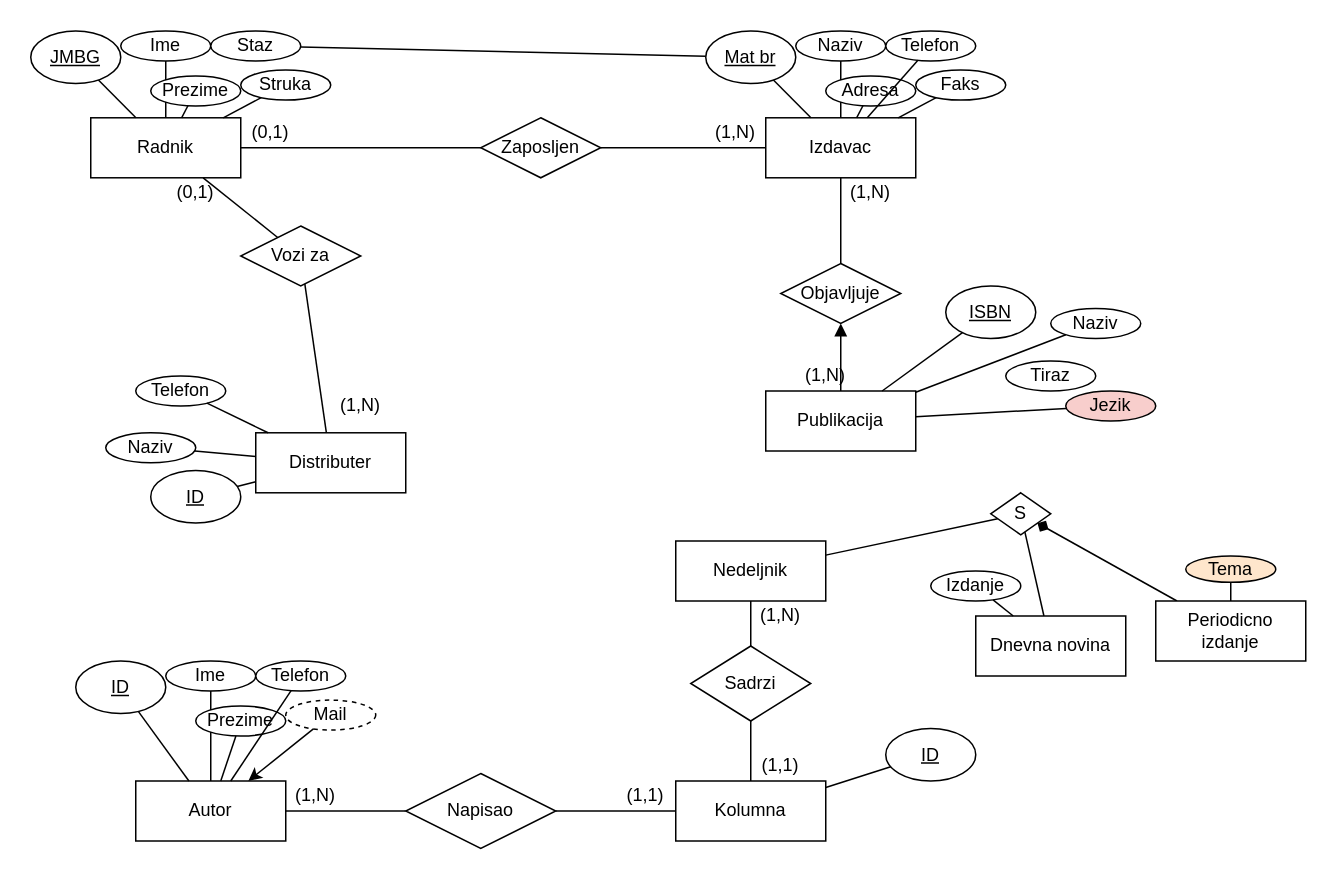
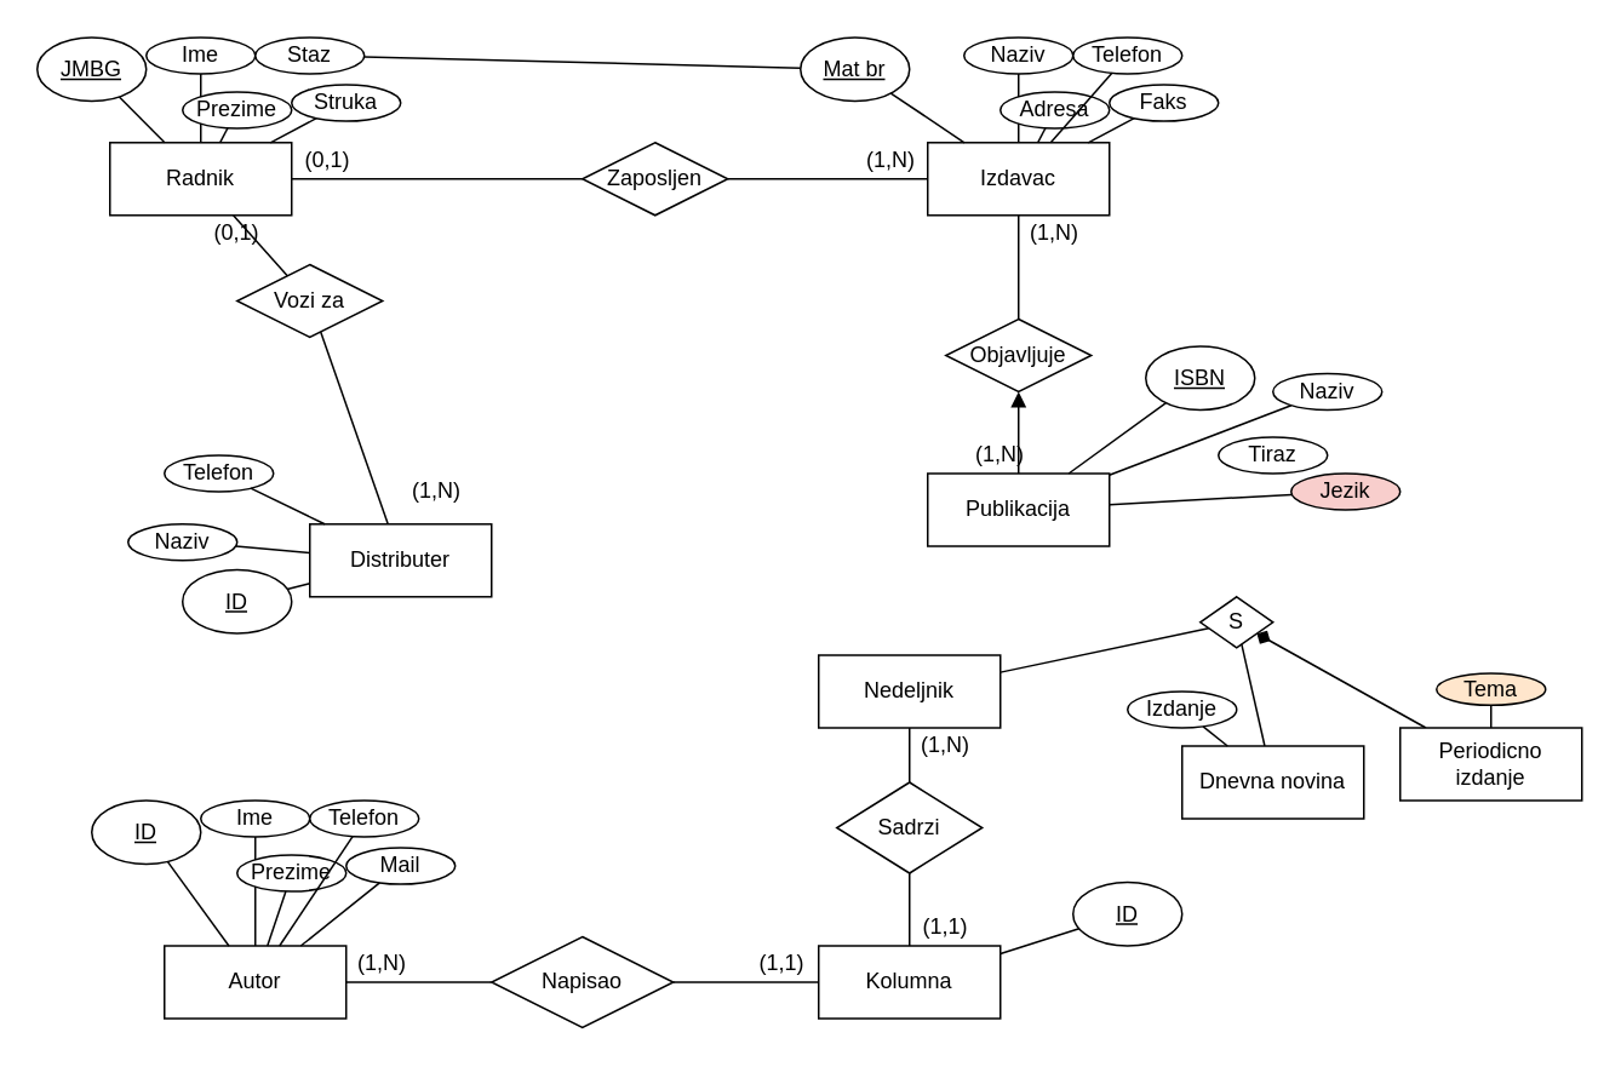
  <mxCell id="0" />
  <mxCell id="1" parent="0" />
  <mxCell id="2" value="Radnik" style="whiteSpace=wrap;html=1;align=center;" parent="1" vertex="1"><mxGeometry x="60" y="77.86" width="100" height="40" as="geometry" /></mxCell>
  <mxCell id="3" value="Ime" style="ellipse;whiteSpace=wrap;html=1;align=center;" parent="1" vertex="1"><mxGeometry x="80" y="20" width="60" height="20" as="geometry" /></mxCell>
  <mxCell id="4" value="" style="endArrow=none;html=1;rounded=0;" parent="1" source="3" target="2" edge="1"><mxGeometry relative="1" as="geometry"><mxPoint x="270" y="50" as="sourcePoint" /><mxPoint x="140" y="120" as="targetPoint" /></mxGeometry></mxCell>
  <mxCell id="5" value="" style="endArrow=none;html=1;rounded=0;" parent="1" source="6" target="2" edge="1"><mxGeometry relative="1" as="geometry"><mxPoint x="14.288" y="58.793" as="sourcePoint" /><mxPoint x="40" y="130" as="targetPoint" /></mxGeometry></mxCell>
  <mxCell id="6" value="JMBG" style="ellipse;whiteSpace=wrap;html=1;align=center;fontStyle=4;" parent="1" vertex="1"><mxGeometry y="20" width="60" height="35" as="geometry" x="20" /></mxCell>
  <mxCell id="7" value="" style="endArrow=none;html=1;rounded=0;" parent="1" source="2" target="34" edge="1"><mxGeometry relative="1" as="geometry"><mxPoint x="130" y="160" as="sourcePoint" /><mxPoint x="631.849" y="44.709" as="targetPoint" /></mxGeometry></mxCell>
  <mxCell id="8" value="(0,1)" style="text;html=1;strokeColor=none;fillColor=none;align=center;verticalAlign=middle;whiteSpace=wrap;rounded=0;" parent="1" vertex="1"><mxGeometry x="160" y="77.86" width="40" height="20" as="geometry" /></mxCell>
  <mxCell id="9" value="Prezime" style="ellipse;whiteSpace=wrap;html=1;align=center;" vertex="1" parent="1"><mxGeometry x="100" y="50" width="60" height="20" as="geometry" /></mxCell>
  <mxCell id="10" value="" style="endArrow=none;html=1;rounded=0;" edge="1" parent="1" source="9" target="2"><mxGeometry relative="1" as="geometry"><mxPoint x="280" y="60" as="sourcePoint" /><mxPoint x="120" y="87.86" as="targetPoint" /></mxGeometry></mxCell>
  <mxCell id="11" value="Staz" style="ellipse;whiteSpace=wrap;html=1;align=center;" vertex="1" parent="1"><mxGeometry x="140" y="20" width="60" height="20" as="geometry" /></mxCell>
  <mxCell id="12" value="" style="endArrow=none;html=1;rounded=0;" edge="1" parent="1" source="11" target="19"><mxGeometry relative="1" as="geometry"><mxPoint x="350" y="50" as="sourcePoint" /><mxPoint x="190.565" y="67.86" as="targetPoint" /></mxGeometry></mxCell>
  <mxCell id="13" value="Struka" style="ellipse;whiteSpace=wrap;html=1;align=center;" vertex="1" parent="1"><mxGeometry x="160" y="46.07" width="60" height="20" as="geometry" /></mxCell>
  <mxCell id="14" value="" style="endArrow=none;html=1;rounded=0;" edge="1" parent="1" source="13" target="2"><mxGeometry relative="1" as="geometry"><mxPoint x="340" y="56.07" as="sourcePoint" /><mxPoint x="180.565" y="73.93" as="targetPoint" /></mxGeometry></mxCell>
  <mxCell id="15" value="Izdavac" style="whiteSpace=wrap;html=1;align=center;" vertex="1" parent="1"><mxGeometry x="510" y="77.86" width="100" height="40" as="geometry" /></mxCell>
  <mxCell id="16" value="Naziv" style="ellipse;whiteSpace=wrap;html=1;align=center;" vertex="1" parent="1"><mxGeometry x="530" y="20" width="60" height="20" as="geometry" /></mxCell>
  <mxCell id="17" value="" style="endArrow=none;html=1;rounded=0;" edge="1" parent="1" source="16" target="15"><mxGeometry relative="1" as="geometry"><mxPoint x="720" y="50" as="sourcePoint" /><mxPoint x="590" y="120" as="targetPoint" /></mxGeometry></mxCell>
  <mxCell id="18" value="" style="endArrow=none;html=1;rounded=0;" edge="1" parent="1" source="19" target="15"><mxGeometry relative="1" as="geometry"><mxPoint x="464.288" y="58.793" as="sourcePoint" /><mxPoint x="490" y="130" as="targetPoint" /></mxGeometry></mxCell>
- <mxCell id="19" value="Mat br" style="ellipse;whiteSpace=wrap;html=1;align=center;fontStyle=4;" vertex="1" parent="1"><mxGeometry x="470" y="20" width="60" height="35" as="geometry" /></mxCell>
+ <mxCell id="19" value="Mat br" style="ellipse;whiteSpace=wrap;html=1;align=center;fontStyle=4;" vertex="1" parent="1"><mxGeometry x="440" y="20" width="60" height="35" as="geometry" /></mxCell>
  <mxCell id="20" value="(1,N)" style="text;html=1;strokeColor=none;fillColor=none;align=center;verticalAlign=middle;whiteSpace=wrap;rounded=0;" vertex="1" parent="1"><mxGeometry x="470" y="77.86" width="40" height="20" as="geometry" /></mxCell>
  <mxCell id="21" value="Adresa" style="ellipse;whiteSpace=wrap;html=1;align=center;" vertex="1" parent="1"><mxGeometry x="550" y="50" width="60" height="20" as="geometry" /></mxCell>
  <mxCell id="22" value="" style="endArrow=none;html=1;rounded=0;" edge="1" parent="1" source="21" target="15"><mxGeometry relative="1" as="geometry"><mxPoint x="730" y="60" as="sourcePoint" /><mxPoint x="570" y="87.86" as="targetPoint" /></mxGeometry></mxCell>
  <mxCell id="23" value="Telefon" style="ellipse;whiteSpace=wrap;html=1;align=center;" vertex="1" parent="1"><mxGeometry x="590" y="20" width="60" height="20" as="geometry" /></mxCell>
  <mxCell id="24" value="" style="endArrow=none;html=1;rounded=0;" edge="1" parent="1" source="23" target="15"><mxGeometry relative="1" as="geometry"><mxPoint x="800" y="50" as="sourcePoint" /><mxPoint x="640.565" y="67.86" as="targetPoint" /></mxGeometry></mxCell>
  <mxCell id="25" value="Faks" style="ellipse;whiteSpace=wrap;html=1;align=center;" vertex="1" parent="1"><mxGeometry x="610" y="46.07" width="60" height="20" as="geometry" /></mxCell>
  <mxCell id="26" value="" style="endArrow=none;html=1;rounded=0;" edge="1" parent="1" source="25" target="15"><mxGeometry relative="1" as="geometry"><mxPoint x="790" y="56.07" as="sourcePoint" /><mxPoint x="630.565" y="73.93" as="targetPoint" /></mxGeometry></mxCell>
  <mxCell id="27" value="Distributer" style="whiteSpace=wrap;html=1;align=center;" vertex="1" parent="1"><mxGeometry x="170" y="287.86" width="100" height="40" as="geometry" /></mxCell>
  <mxCell id="28" value="Naziv" style="ellipse;whiteSpace=wrap;html=1;align=center;" vertex="1" parent="1"><mxGeometry x="70" y="287.86" width="60" height="20" as="geometry" /></mxCell>
  <mxCell id="29" value="" style="endArrow=none;html=1;rounded=0;" edge="1" parent="1" source="28" target="27"><mxGeometry relative="1" as="geometry"><mxPoint x="380" y="260" as="sourcePoint" /><mxPoint x="250" y="330" as="targetPoint" /></mxGeometry></mxCell>
  <mxCell id="30" value="" style="endArrow=none;html=1;rounded=0;" edge="1" parent="1" source="31" target="27"><mxGeometry relative="1" as="geometry"><mxPoint x="124.288" y="268.793" as="sourcePoint" /><mxPoint x="150" y="340" as="targetPoint" /></mxGeometry></mxCell>
  <mxCell id="31" value="ID" style="ellipse;whiteSpace=wrap;html=1;align=center;fontStyle=4;" vertex="1" parent="1"><mxGeometry x="100" y="313" width="60" height="35" as="geometry" /></mxCell>
  <mxCell id="32" value="Telefon" style="ellipse;whiteSpace=wrap;html=1;align=center;" vertex="1" parent="1"><mxGeometry x="90" y="250" width="60" height="20" as="geometry" /></mxCell>
  <mxCell id="33" value="" style="endArrow=none;html=1;rounded=0;" edge="1" parent="1" source="32" target="27"><mxGeometry relative="1" as="geometry"><mxPoint x="390" y="270" as="sourcePoint" /><mxPoint x="230" y="297.86" as="targetPoint" /></mxGeometry></mxCell>
  <mxCell id="34" value="Zaposljen" style="shape=rhombus;perimeter=rhombusPerimeter;whiteSpace=wrap;html=1;align=center;" vertex="1" parent="1"><mxGeometry x="320" y="77.86" width="80" height="40" as="geometry" /></mxCell>
  <mxCell id="35" value="" style="endArrow=none;html=1;rounded=0;" edge="1" parent="1" source="34" target="15"><mxGeometry relative="1" as="geometry"><mxPoint x="300" y="230" as="sourcePoint" /><mxPoint x="460" y="230" as="targetPoint" /></mxGeometry></mxCell>
- <mxCell id="36" value="Vozi za" style="shape=rhombus;perimeter=rhombusPerimeter;whiteSpace=wrap;html=1;align=center;" vertex="1" parent="1"><mxGeometry x="160" y="150" width="80" height="40" as="geometry" /></mxCell>
+ <mxCell id="36" value="Vozi za" style="shape=rhombus;perimeter=rhombusPerimeter;whiteSpace=wrap;html=1;align=center;" vertex="1" parent="1"><mxGeometry x="130" y="145" width="80" height="40" as="geometry" /></mxCell>
  <mxCell id="37" value="" style="endArrow=none;html=1;rounded=0;" edge="1" parent="1" source="2" target="36"><mxGeometry relative="1" as="geometry"><mxPoint x="110" y="137.86" as="sourcePoint" /><mxPoint x="270" y="137.86" as="targetPoint" /></mxGeometry></mxCell>
  <mxCell id="38" value="(0,1)" style="text;html=1;strokeColor=none;fillColor=none;align=center;verticalAlign=middle;whiteSpace=wrap;rounded=0;" vertex="1" parent="1"><mxGeometry x="110" y="117.86" width="40" height="20" as="geometry" /></mxCell>
  <mxCell id="39" value="" style="endArrow=none;html=1;rounded=0;" edge="1" parent="1" source="36" target="27"><mxGeometry relative="1" as="geometry"><mxPoint x="170" y="107.86" as="sourcePoint" /><mxPoint x="330" y="107.86" as="targetPoint" /></mxGeometry></mxCell>
  <mxCell id="40" value="(1,N)" style="text;html=1;strokeColor=none;fillColor=none;align=center;verticalAlign=middle;whiteSpace=wrap;rounded=0;" vertex="1" parent="1"><mxGeometry x="220" y="260" width="40" height="20" as="geometry" /></mxCell>
  <mxCell id="41" value="Publikacija" style="whiteSpace=wrap;html=1;align=center;" vertex="1" parent="1"><mxGeometry x="510" y="260" width="100" height="40" as="geometry" /></mxCell>
  <mxCell id="42" value="Naziv" style="ellipse;whiteSpace=wrap;html=1;align=center;" vertex="1" parent="1"><mxGeometry x="700" y="205" width="60" height="20" as="geometry" /></mxCell>
  <mxCell id="43" value="" style="endArrow=none;html=1;rounded=0;" edge="1" parent="1" source="42" target="41"><mxGeometry relative="1" as="geometry"><mxPoint x="740" y="212.14" as="sourcePoint" /><mxPoint x="610" y="282.14" as="targetPoint" /></mxGeometry></mxCell>
  <mxCell id="44" value="" style="endArrow=none;html=1;rounded=0;" edge="1" parent="1" source="45" target="41"><mxGeometry relative="1" as="geometry"><mxPoint x="484.288" y="220.933" as="sourcePoint" /><mxPoint x="510" y="292.14" as="targetPoint" /></mxGeometry></mxCell>
  <mxCell id="45" value="ISBN" style="ellipse;whiteSpace=wrap;html=1;align=center;fontStyle=4;" vertex="1" parent="1"><mxGeometry x="630" y="190" width="60" height="35" as="geometry" /></mxCell>
  <mxCell id="46" value="Tiraz" style="ellipse;whiteSpace=wrap;html=1;align=center;" vertex="1" parent="1"><mxGeometry x="670" y="240" width="60" height="20" as="geometry" /></mxCell>
  <mxCell id="47" value="Jezik" style="ellipse;whiteSpace=wrap;html=1;align=center;fillColor=#f8cecc;" vertex="1" parent="1"><mxGeometry x="710" y="260" width="60" height="20" as="geometry" /></mxCell>
  <mxCell id="48" value="" style="endArrow=none;html=1;rounded=0;" edge="1" parent="1" source="47" target="41"><mxGeometry relative="1" as="geometry"><mxPoint x="810" y="218.21" as="sourcePoint" /><mxPoint x="650.565" y="236.07" as="targetPoint" /></mxGeometry></mxCell>
  <mxCell id="49" value="Objavljuje" style="shape=rhombus;perimeter=rhombusPerimeter;whiteSpace=wrap;html=1;align=center;" vertex="1" parent="1"><mxGeometry x="520" y="175" width="80" height="40" as="geometry" /></mxCell>
  <mxCell id="50" value="" style="endArrow=none;html=1;rounded=0;" edge="1" parent="1" source="15" target="49"><mxGeometry relative="1" as="geometry"><mxPoint x="360" y="240" as="sourcePoint" /><mxPoint x="520" y="240" as="targetPoint" /></mxGeometry></mxCell>
  <mxCell id="51" value="" style="endArrow=block;html=1;rounded=0;" edge="1" parent="1" source="41" target="49"><mxGeometry relative="1" as="geometry"><mxPoint x="340" y="230" as="sourcePoint" /><mxPoint x="500" y="230" as="targetPoint" /></mxGeometry></mxCell>
  <mxCell id="52" value="(1,N)" style="text;html=1;strokeColor=none;fillColor=none;align=center;verticalAlign=middle;whiteSpace=wrap;rounded=0;" vertex="1" parent="1"><mxGeometry x="560" y="117.86" width="40" height="20" as="geometry" /></mxCell>
  <mxCell id="53" value="(1,N)" style="text;html=1;strokeColor=none;fillColor=none;align=center;verticalAlign=middle;whiteSpace=wrap;rounded=0;" vertex="1" parent="1"><mxGeometry x="530" y="240" width="40" height="20" as="geometry" /></mxCell>
  <mxCell id="54" value="S" style="shape=rhombus;perimeter=rhombusPerimeter;whiteSpace=wrap;html=1;align=center;" vertex="1" parent="1"><mxGeometry x="660" y="327.86" width="40" height="28" as="geometry" /></mxCell>
  <mxCell id="55" value="" style="endArrow=none;html=1;rounded=0;" edge="1" parent="1" source="56" target="54"><mxGeometry relative="1" as="geometry"><mxPoint x="570" y="400" as="sourcePoint" /><mxPoint x="690" y="400" as="targetPoint" /></mxGeometry></mxCell>
  <mxCell id="56" value="Dnevna novina" style="whiteSpace=wrap;html=1;align=center;" vertex="1" parent="1"><mxGeometry x="650" y="410" width="100" height="40" as="geometry" /></mxCell>
  <mxCell id="57" value="Izdanje" style="ellipse;whiteSpace=wrap;html=1;align=center;" vertex="1" parent="1"><mxGeometry x="620" y="380" width="60" height="20" as="geometry" /></mxCell>
  <mxCell id="58" value="" style="endArrow=none;html=1;rounded=0;" edge="1" parent="1" source="57" target="56"><mxGeometry relative="1" as="geometry"><mxPoint x="840" y="294.07" as="sourcePoint" /><mxPoint x="640" y="353.082" as="targetPoint" /></mxGeometry></mxCell>
  <mxCell id="59" value="" style="endArrow=diamond;html=1;rounded=0;" edge="1" parent="1" source="60" target="54"><mxGeometry relative="1" as="geometry"><mxPoint x="700" y="427.56" as="sourcePoint" /><mxPoint x="677.924" y="355.861" as="targetPoint" /></mxGeometry></mxCell>
  <mxCell id="60" value="Periodicno izdanje" style="whiteSpace=wrap;html=1;align=center;" vertex="1" parent="1"><mxGeometry x="770" y="400" width="100" height="40" as="geometry" /></mxCell>
  <mxCell id="61" value="Tema" style="ellipse;whiteSpace=wrap;html=1;align=center;fillColor=#ffe6cc;" vertex="1" parent="1"><mxGeometry x="790" y="370" width="60" height="17.56" as="geometry" /></mxCell>
  <mxCell id="62" value="" style="endArrow=none;html=1;rounded=0;" edge="1" parent="1" source="61" target="60"><mxGeometry relative="1" as="geometry"><mxPoint x="970" y="321.63" as="sourcePoint" /><mxPoint x="770" y="380.642" as="targetPoint" /></mxGeometry></mxCell>
  <mxCell id="63" value="" style="endArrow=none;html=1;rounded=0;" edge="1" parent="1" source="64" target="54"><mxGeometry relative="1" as="geometry"><mxPoint x="810" y="375.08" as="sourcePoint" /><mxPoint x="794.822" y="300.005" as="targetPoint" /></mxGeometry></mxCell>
  <mxCell id="64" value="Nedeljnik" style="whiteSpace=wrap;html=1;align=center;" vertex="1" parent="1"><mxGeometry x="450" y="360" width="100" height="40" as="geometry" /></mxCell>
  <mxCell id="65" value="" style="endArrow=none;html=1;rounded=0;" edge="1" parent="1" source="68" target="64"><mxGeometry relative="1" as="geometry"><mxPoint x="500" y="440" as="sourcePoint" /><mxPoint x="450" y="450" as="targetPoint" /></mxGeometry></mxCell>
  <mxCell id="66" value="(1,N)" style="text;html=1;strokeColor=none;fillColor=none;align=center;verticalAlign=middle;whiteSpace=wrap;rounded=0;" vertex="1" parent="1"><mxGeometry x="500" y="400" width="40" height="20" as="geometry" /></mxCell>
  <mxCell id="67" value="Kolumna" style="whiteSpace=wrap;html=1;align=center;" vertex="1" parent="1"><mxGeometry x="450" y="520" width="100" height="40" as="geometry" /></mxCell>
  <mxCell id="68" value="Sadrzi" style="shape=rhombus;perimeter=rhombusPerimeter;whiteSpace=wrap;html=1;align=center;" vertex="1" parent="1"><mxGeometry x="460" y="430" width="80" height="50" as="geometry" /></mxCell>
  <mxCell id="69" value="" style="endArrow=none;html=1;rounded=0;" edge="1" parent="1" source="67" target="68"><mxGeometry relative="1" as="geometry"><mxPoint x="280" y="500" as="sourcePoint" /><mxPoint x="440" y="500" as="targetPoint" /></mxGeometry></mxCell>
  <mxCell id="70" value="(1,1)" style="text;html=1;strokeColor=none;fillColor=none;align=center;verticalAlign=middle;whiteSpace=wrap;rounded=0;" vertex="1" parent="1"><mxGeometry x="500" y="500" width="40" height="20" as="geometry" /></mxCell>
  <mxCell id="71" value="" style="endArrow=none;html=1;rounded=0;" edge="1" parent="1" source="72" target="67"><mxGeometry relative="1" as="geometry"><mxPoint x="466.698" y="490.933" as="sourcePoint" /><mxPoint x="569.996" y="530" as="targetPoint" /></mxGeometry></mxCell>
  <mxCell id="72" value="ID" style="ellipse;whiteSpace=wrap;html=1;align=center;fontStyle=4;" vertex="1" parent="1"><mxGeometry x="590" y="485" width="60" height="35" as="geometry" /></mxCell>
  <mxCell id="73" value="Autor" style="whiteSpace=wrap;html=1;align=center;" vertex="1" parent="1"><mxGeometry x="90" y="520" width="100" height="40" as="geometry" /></mxCell>
  <mxCell id="74" value="Ime" style="ellipse;whiteSpace=wrap;html=1;align=center;" vertex="1" parent="1"><mxGeometry x="110" y="440" width="60" height="20" as="geometry" /></mxCell>
  <mxCell id="75" value="" style="endArrow=none;html=1;rounded=0;" edge="1" parent="1" source="74" target="73"><mxGeometry relative="1" as="geometry"><mxPoint x="300" y="470" as="sourcePoint" /><mxPoint x="170" y="540" as="targetPoint" /></mxGeometry></mxCell>
  <mxCell id="76" value="" style="endArrow=none;html=1;rounded=0;" edge="1" parent="1" source="77" target="73"><mxGeometry relative="1" as="geometry"><mxPoint x="44.288" y="478.793" as="sourcePoint" /><mxPoint x="70" y="550" as="targetPoint" /></mxGeometry></mxCell>
  <mxCell id="77" value="ID" style="ellipse;whiteSpace=wrap;html=1;align=center;fontStyle=4;" vertex="1" parent="1"><mxGeometry x="50" y="440" width="60" height="35" as="geometry" /></mxCell>
  <mxCell id="78" value="Prezime" style="ellipse;whiteSpace=wrap;html=1;align=center;" vertex="1" parent="1"><mxGeometry x="130" y="470" width="60" height="20" as="geometry" /></mxCell>
  <mxCell id="79" value="" style="endArrow=none;html=1;rounded=0;" edge="1" parent="1" source="78" target="73"><mxGeometry relative="1" as="geometry"><mxPoint x="310" y="480" as="sourcePoint" /><mxPoint x="150" y="507.86" as="targetPoint" /></mxGeometry></mxCell>
  <mxCell id="80" value="Telefon" style="ellipse;whiteSpace=wrap;html=1;align=center;" vertex="1" parent="1"><mxGeometry x="170" y="440" width="60" height="20" as="geometry" /></mxCell>
  <mxCell id="81" value="" style="endArrow=none;html=1;rounded=0;" edge="1" parent="1" source="80" target="73"><mxGeometry relative="1" as="geometry"><mxPoint x="380" y="470" as="sourcePoint" /><mxPoint x="220.565" y="487.86" as="targetPoint" /></mxGeometry></mxCell>
- <mxCell id="82" value="Mail" style="ellipse;whiteSpace=wrap;html=1;align=center;dashed=1;" vertex="1" parent="1"><mxGeometry x="190" y="466.07" width="60" height="20" as="geometry" /></mxCell>
- <mxCell id="83" value="" style="endArrow=classic;html=1;rounded=0;" edge="1" parent="1" source="82" target="73"><mxGeometry relative="1" as="geometry"><mxPoint x="370" y="476.07" as="sourcePoint" /><mxPoint x="210.565" y="493.93" as="targetPoint" /></mxGeometry></mxCell>
+ <mxCell id="82" value="Mail" style="ellipse;whiteSpace=wrap;html=1;align=center;" vertex="1" parent="1"><mxGeometry x="190" y="466.07" width="60" height="20" as="geometry" /></mxCell>
+ <mxCell id="83" value="" style="endArrow=none;html=1;rounded=0;" edge="1" parent="1" source="82" target="73"><mxGeometry relative="1" as="geometry"><mxPoint x="370" y="476.07" as="sourcePoint" /><mxPoint x="210.565" y="493.93" as="targetPoint" /></mxGeometry></mxCell>
  <mxCell id="84" value="Napisao" style="shape=rhombus;perimeter=rhombusPerimeter;whiteSpace=wrap;html=1;align=center;" vertex="1" parent="1"><mxGeometry x="270" y="515" width="100" height="50" as="geometry" /></mxCell>
  <mxCell id="85" value="" style="endArrow=none;html=1;rounded=0;" edge="1" parent="1" source="73" target="84"><mxGeometry relative="1" as="geometry"><mxPoint x="170" y="620" as="sourcePoint" /><mxPoint x="330" y="620" as="targetPoint" /></mxGeometry></mxCell>
  <mxCell id="86" value="" style="endArrow=none;html=1;rounded=0;" edge="1" parent="1" source="67" target="84"><mxGeometry relative="1" as="geometry"><mxPoint x="200" y="550" as="sourcePoint" /><mxPoint x="280" y="550" as="targetPoint" /></mxGeometry></mxCell>
  <mxCell id="87" value="(1,N)" style="text;html=1;strokeColor=none;fillColor=none;align=center;verticalAlign=middle;whiteSpace=wrap;rounded=0;" vertex="1" parent="1"><mxGeometry x="190" y="520" width="40" height="20" as="geometry" /></mxCell>
  <mxCell id="88" value="(1,1)" style="text;html=1;strokeColor=none;fillColor=none;align=center;verticalAlign=middle;whiteSpace=wrap;rounded=0;" vertex="1" parent="1"><mxGeometry x="410" y="520" width="40" height="20" as="geometry" /></mxCell>
